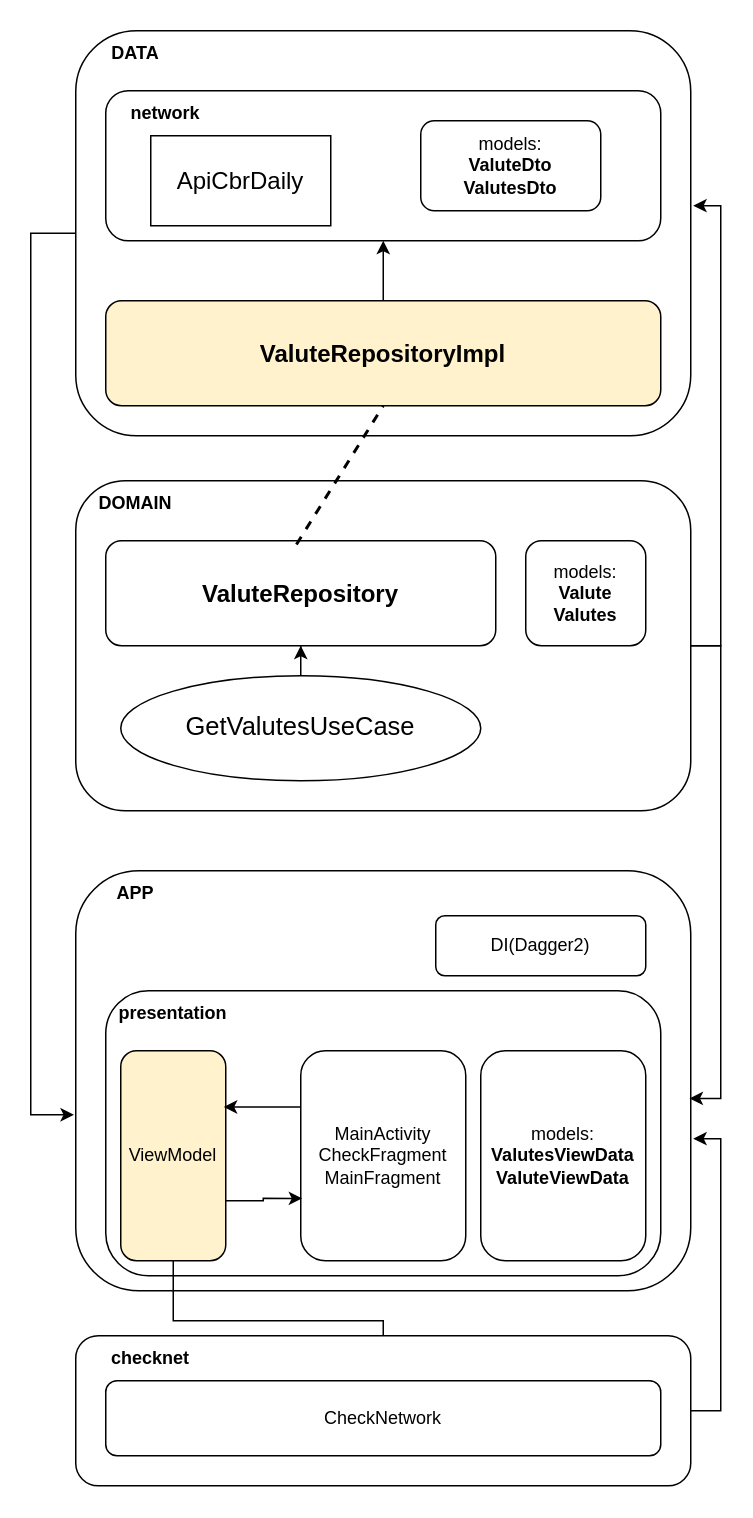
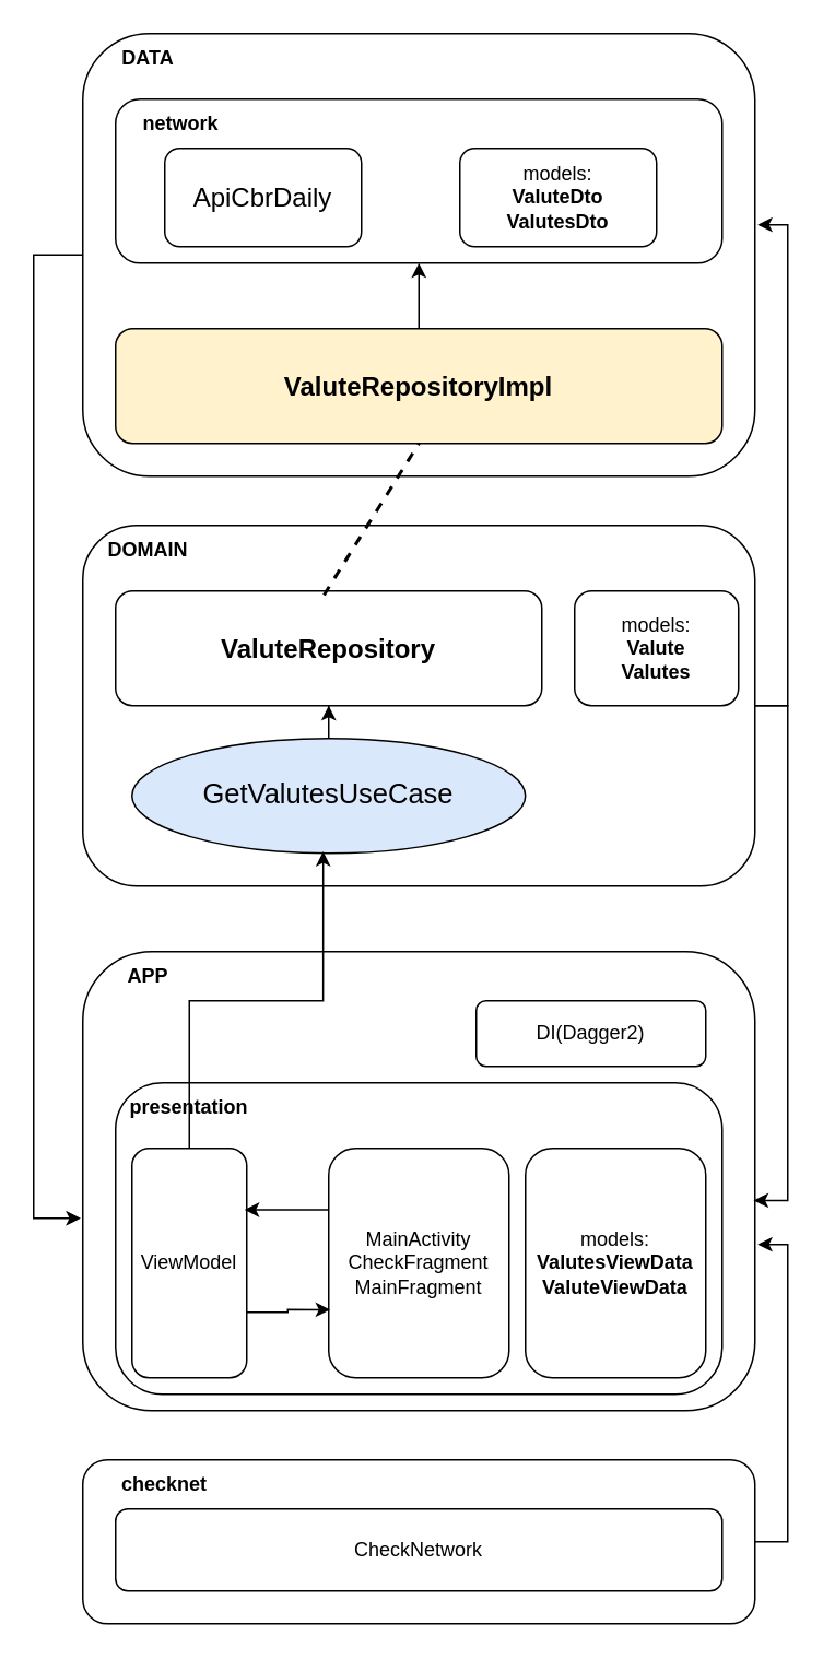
  <mxCell id="0" />
  <mxCell id="1" parent="0" />
  <mxCell id="2" value="" style="rounded=1;whiteSpace=wrap;html=1;" vertex="1" parent="1"><mxGeometry x="50" y="20" width="410" height="270" as="geometry" /></mxCell>
  <mxCell id="3" value="&lt;b&gt;DATA&lt;/b&gt;" style="text;html=1;align=center;verticalAlign=middle;whiteSpace=wrap;rounded=0;" vertex="1" parent="1"><mxGeometry x="60" y="20" width="60" height="30" as="geometry" /></mxCell>
  <mxCell id="4" value="" style="rounded=1;whiteSpace=wrap;html=1;" vertex="1" parent="1"><mxGeometry x="50" y="320" width="410" height="220" as="geometry" /></mxCell>
  <mxCell id="5" value="&lt;b&gt;DOMAIN&lt;/b&gt;" style="text;html=1;align=center;verticalAlign=middle;whiteSpace=wrap;rounded=0;" vertex="1" parent="1"><mxGeometry x="60" y="320" width="60" height="30" as="geometry" /></mxCell>
  <mxCell id="6" value="" style="rounded=1;whiteSpace=wrap;html=1;" vertex="1" parent="1"><mxGeometry x="50" y="580" width="410" height="280" as="geometry" /></mxCell>
  <mxCell id="7" value="&lt;b&gt;APP&lt;/b&gt;" style="text;html=1;align=center;verticalAlign=middle;whiteSpace=wrap;rounded=0;" vertex="1" parent="1"><mxGeometry x="60" y="580" width="60" height="30" as="geometry" /></mxCell>
- <mxCell id="8" value="&lt;div&gt;models:&lt;/div&gt;&lt;b&gt;Valute&lt;/b&gt;&lt;div&gt;&lt;b&gt;Valutes&lt;/b&gt;&lt;/div&gt;" style="rounded=1;whiteSpace=wrap;html=1;" vertex="1" parent="1"><mxGeometry x="350" y="360" width="80" height="70" as="geometry" /></mxCell>
+ <mxCell id="8" value="&lt;div&gt;models:&lt;/div&gt;&lt;b&gt;Valute&lt;/b&gt;&lt;div&gt;&lt;b&gt;Valutes&lt;/b&gt;&lt;/div&gt;" style="rounded=1;whiteSpace=wrap;html=1;" vertex="1" parent="1"><mxGeometry x="350" y="360" width="100" height="70" as="geometry" /></mxCell>
  <mxCell id="9" value="&lt;font style=&quot;font-size: 16px;&quot;&gt;&lt;b&gt;ValuteRepository&lt;/b&gt;&lt;/font&gt;" style="rounded=1;whiteSpace=wrap;html=1;" vertex="1" parent="1"><mxGeometry x="70" y="360" width="260" height="70" as="geometry" /></mxCell>
  <mxCell id="10" style="edgeStyle=orthogonalEdgeStyle;rounded=0;orthogonalLoop=1;jettySize=auto;html=1;entryX=0.5;entryY=1;entryDx=0;entryDy=0;" edge="1" parent="1" source="11" target="9"><mxGeometry relative="1" as="geometry" /></mxCell>
- <mxCell id="11" value="&lt;font style=&quot;font-size: 17px;&quot;&gt;GetValutesUseCase&lt;/font&gt;" style="ellipse;whiteSpace=wrap;html=1;" vertex="1" parent="1"><mxGeometry x="80" y="450" width="240" height="70" as="geometry" /></mxCell>
+ <mxCell id="11" value="&lt;font style=&quot;font-size: 17px;&quot;&gt;GetValutesUseCase&lt;/font&gt;" style="ellipse;whiteSpace=wrap;html=1;fillColor=#dae8fc;" vertex="1" parent="1"><mxGeometry x="80" y="450" width="240" height="70" as="geometry" /></mxCell>
  <mxCell id="12" value="" style="rounded=1;whiteSpace=wrap;html=1;" vertex="1" parent="1"><mxGeometry x="70" y="660" width="370" height="190" as="geometry" /></mxCell>
  <mxCell id="13" value="" style="rounded=1;whiteSpace=wrap;html=1;" vertex="1" parent="1"><mxGeometry x="70" y="60" width="370" height="100" as="geometry" /></mxCell>
  <mxCell id="14" style="edgeStyle=orthogonalEdgeStyle;rounded=0;orthogonalLoop=1;jettySize=auto;html=1;entryX=0.5;entryY=1;entryDx=0;entryDy=0;" edge="1" parent="1" source="15" target="13"><mxGeometry relative="1" as="geometry" /></mxCell>
  <mxCell id="15" value="&lt;font style=&quot;font-size: 16px;&quot;&gt;&lt;b&gt;ValuteRepositoryImpl&lt;/b&gt;&lt;/font&gt;" style="rounded=1;whiteSpace=wrap;html=1;fillColor=#fff2cc;" vertex="1" parent="1"><mxGeometry x="70" y="200" width="370" height="70" as="geometry" /></mxCell>
  <mxCell id="16" value="&lt;b&gt;network&lt;/b&gt;" style="text;html=1;align=center;verticalAlign=middle;whiteSpace=wrap;rounded=0;" vertex="1" parent="1"><mxGeometry x="80" y="60" width="60" height="30" as="geometry" /></mxCell>
- <mxCell id="17" value="&lt;font style=&quot;font-size: 16px;&quot;&gt;ApiCbrDaily&lt;/font&gt;" style="whiteSpace=wrap;html=1;rounded=0;" vertex="1" parent="1"><mxGeometry x="100" y="90" width="120" height="60" as="geometry" /></mxCell>
- <mxCell id="18" value="models:&lt;div&gt;&lt;b&gt;ValuteDto&lt;/b&gt;&lt;/div&gt;&lt;div&gt;&lt;b&gt;ValutesDto&lt;/b&gt;&lt;/div&gt;" style="rounded=1;whiteSpace=wrap;html=1;" vertex="1" parent="1"><mxGeometry x="280" y="80" width="120" height="60" as="geometry" /></mxCell>
+ <mxCell id="17" value="&lt;font style=&quot;font-size: 16px;&quot;&gt;ApiCbrDaily&lt;/font&gt;" style="rounded=1;whiteSpace=wrap;html=1;" vertex="1" parent="1"><mxGeometry x="100" y="90" width="120" height="60" as="geometry" /></mxCell>
+ <mxCell id="18" value="models:&lt;div&gt;&lt;b&gt;ValuteDto&lt;/b&gt;&lt;/div&gt;&lt;div&gt;&lt;b&gt;ValutesDto&lt;/b&gt;&lt;/div&gt;" style="rounded=1;whiteSpace=wrap;html=1;" vertex="1" parent="1"><mxGeometry x="280" y="90" width="120" height="60" as="geometry" /></mxCell>
  <mxCell id="19" value="DI(Dagger2)" style="rounded=1;whiteSpace=wrap;html=1;" vertex="1" parent="1"><mxGeometry x="290" y="610" width="140" height="40" as="geometry" /></mxCell>
  <mxCell id="20" value="&lt;b&gt;presentation&lt;/b&gt;" style="text;html=1;align=center;verticalAlign=middle;whiteSpace=wrap;rounded=0;" vertex="1" parent="1"><mxGeometry x="85" y="660" width="60" height="30" as="geometry" /></mxCell>
- <mxCell id="21" value="ViewModel" style="rounded=1;whiteSpace=wrap;html=1;fillColor=#fff2cc;" vertex="1" parent="1"><mxGeometry x="80" y="700" width="70" height="140" as="geometry" /></mxCell>
+ <mxCell id="21" value="ViewModel" style="rounded=1;whiteSpace=wrap;html=1;" vertex="1" parent="1"><mxGeometry x="80" y="700" width="70" height="140" as="geometry" /></mxCell>
  <mxCell id="22" value="MainActivity&lt;div&gt;CheckFragment&lt;/div&gt;&lt;div&gt;MainFragment&lt;/div&gt;" style="rounded=1;whiteSpace=wrap;html=1;" vertex="1" parent="1"><mxGeometry x="200" y="700" width="110" height="140" as="geometry" /></mxCell>
  <mxCell id="23" value="&lt;div&gt;models:&lt;/div&gt;&lt;b&gt;ValutesViewData&lt;/b&gt;&lt;div&gt;&lt;b&gt;ValuteViewData&lt;/b&gt;&lt;/div&gt;" style="rounded=1;whiteSpace=wrap;html=1;" vertex="1" parent="1"><mxGeometry x="320" y="700" width="110" height="140" as="geometry" /></mxCell>
  <mxCell id="24" style="edgeStyle=orthogonalEdgeStyle;rounded=0;orthogonalLoop=1;jettySize=auto;html=1;entryX=0.981;entryY=0.268;entryDx=0;entryDy=0;entryPerimeter=0;" edge="1" parent="1" source="22" target="21"><mxGeometry relative="1" as="geometry"><Array as="points"><mxPoint x="175" y="738" /></Array></mxGeometry></mxCell>
  <mxCell id="25" style="edgeStyle=orthogonalEdgeStyle;rounded=0;orthogonalLoop=1;jettySize=auto;html=1;entryX=0.009;entryY=0.703;entryDx=0;entryDy=0;entryPerimeter=0;" edge="1" parent="1" source="21" target="22"><mxGeometry relative="1" as="geometry"><Array as="points"><mxPoint x="175" y="800" /><mxPoint x="175" y="798" /></Array></mxGeometry></mxCell>
- <mxCell id="26" style="edgeStyle=orthogonalEdgeStyle;rounded=0;orthogonalLoop=1;jettySize=auto;html=1;" edge="1" parent="1" source="21" target="33"><mxGeometry relative="1" as="geometry" /></mxCell>
+ <mxCell id="26" style="edgeStyle=orthogonalEdgeStyle;rounded=0;orthogonalLoop=1;jettySize=auto;html=1;entryX=0.486;entryY=0.984;entryDx=0;entryDy=0;entryPerimeter=0;" edge="1" parent="1" source="21" target="11"><mxGeometry relative="1" as="geometry" /></mxCell>
  <mxCell id="27" value="" style="endArrow=none;dashed=1;html=1;strokeWidth=2;rounded=0;entryX=0.5;entryY=1;entryDx=0;entryDy=0;exitX=0.489;exitY=0.035;exitDx=0;exitDy=0;exitPerimeter=0;jumpSize=6;" edge="1" parent="1" source="9" target="15"><mxGeometry width="50" height="50" relative="1" as="geometry"><mxPoint x="180" y="370" as="sourcePoint" /><mxPoint x="230" y="320" as="targetPoint" /></mxGeometry></mxCell>
  <mxCell id="28" value="" style="rounded=1;whiteSpace=wrap;html=1;" vertex="1" parent="1"><mxGeometry x="50" y="890" width="410" height="100" as="geometry" /></mxCell>
  <mxCell id="29" value="&lt;b&gt;checknet&lt;/b&gt;" style="text;html=1;align=center;verticalAlign=middle;whiteSpace=wrap;rounded=0;" vertex="1" parent="1"><mxGeometry x="70" y="890" width="60" height="30" as="geometry" /></mxCell>
  <mxCell id="30" style="edgeStyle=orthogonalEdgeStyle;rounded=0;orthogonalLoop=1;jettySize=auto;html=1;entryX=0.998;entryY=0.542;entryDx=0;entryDy=0;entryPerimeter=0;" edge="1" parent="1" source="4" target="6"><mxGeometry relative="1" as="geometry"><Array as="points"><mxPoint x="480" y="430" /><mxPoint x="480" y="732" /></Array></mxGeometry></mxCell>
  <mxCell id="31" style="edgeStyle=orthogonalEdgeStyle;rounded=0;orthogonalLoop=1;jettySize=auto;html=1;entryX=1.004;entryY=0.432;entryDx=0;entryDy=0;entryPerimeter=0;" edge="1" parent="1" source="4" target="2"><mxGeometry relative="1" as="geometry"><Array as="points"><mxPoint x="480" y="430" /><mxPoint x="480" y="137" /></Array></mxGeometry></mxCell>
  <mxCell id="32" style="edgeStyle=orthogonalEdgeStyle;rounded=0;orthogonalLoop=1;jettySize=auto;html=1;entryX=-0.003;entryY=0.581;entryDx=0;entryDy=0;entryPerimeter=0;" edge="1" parent="1" source="2" target="6"><mxGeometry relative="1" as="geometry"><Array as="points"><mxPoint x="20" y="155" /><mxPoint x="20" y="743" /></Array></mxGeometry></mxCell>
  <mxCell id="33" value="CheckNetwork" style="rounded=1;whiteSpace=wrap;html=1;" vertex="1" parent="1"><mxGeometry x="70" y="920" width="370" height="50" as="geometry" /></mxCell>
  <mxCell id="34" style="edgeStyle=orthogonalEdgeStyle;rounded=0;orthogonalLoop=1;jettySize=auto;html=1;entryX=1.004;entryY=0.638;entryDx=0;entryDy=0;entryPerimeter=0;" edge="1" parent="1" source="28" target="6"><mxGeometry relative="1" as="geometry"><Array as="points"><mxPoint x="480" y="940" /><mxPoint x="480" y="759" /></Array></mxGeometry></mxCell>
